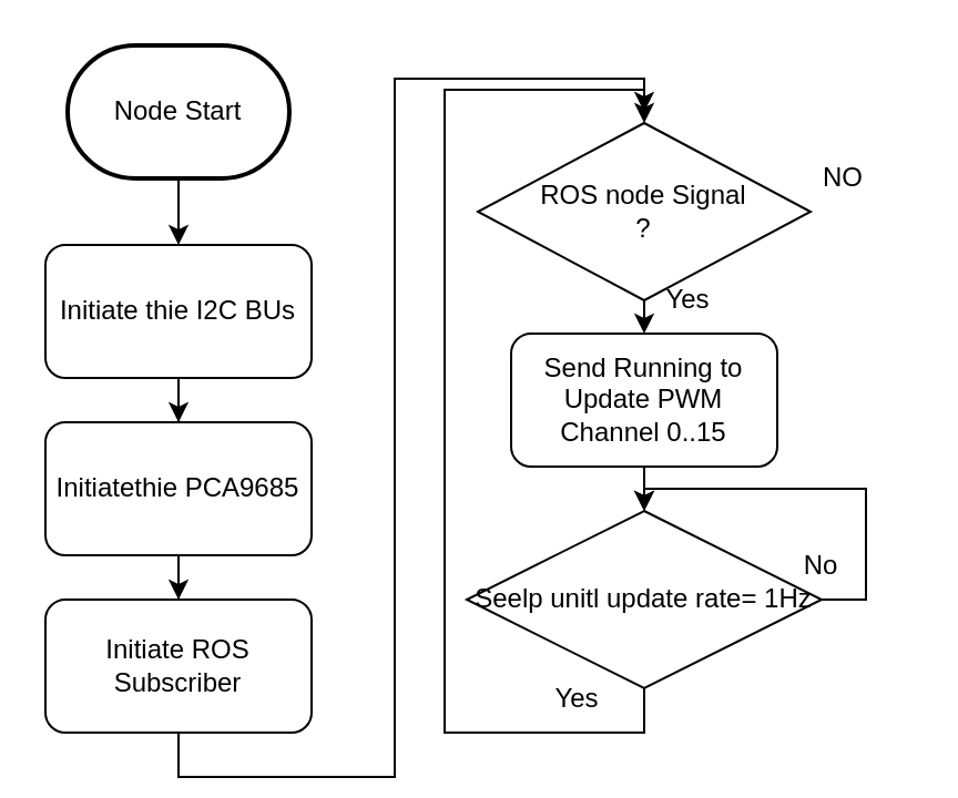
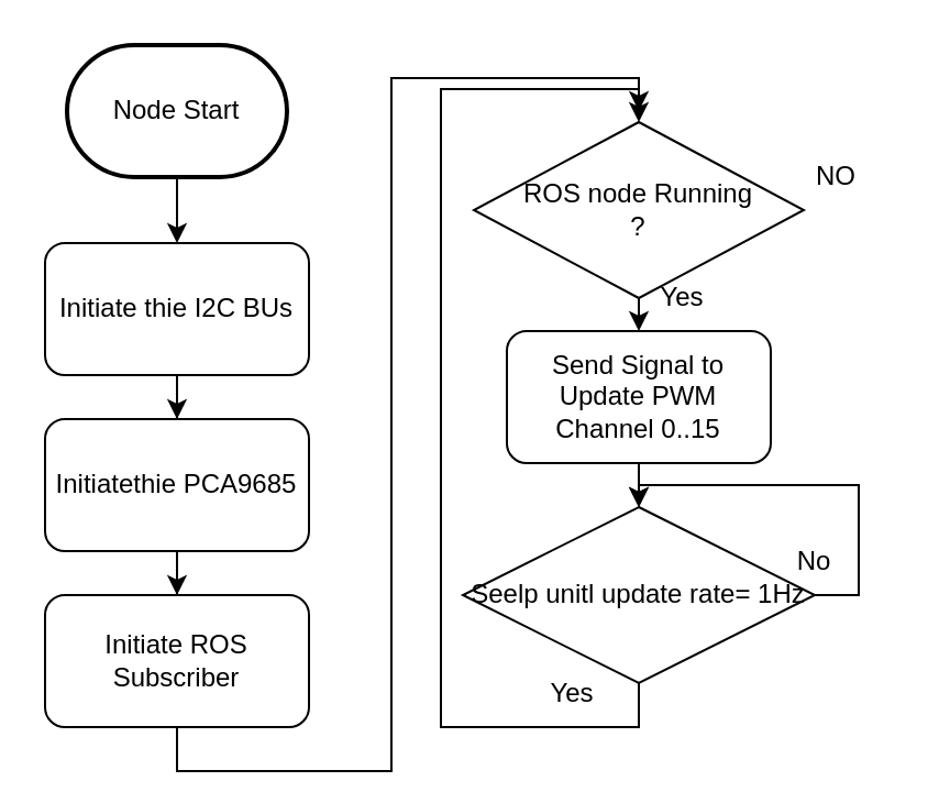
  <mxCell id="0" />
  <mxCell id="1" parent="0" />
  <mxCell id="2" style="edgeStyle=orthogonalEdgeStyle;rounded=0;orthogonalLoop=1;jettySize=auto;html=1;exitX=0.5;exitY=1;exitDx=0;exitDy=0;exitPerimeter=0;" edge="1" parent="1" source="3"><mxGeometry relative="1" as="geometry"><mxPoint x="80" y="110" as="targetPoint" /></mxGeometry></mxCell>
  <mxCell id="3" value="Node Start" style="strokeWidth=2;html=1;shape=mxgraph.flowchart.terminator;whiteSpace=wrap;" vertex="1" parent="1"><mxGeometry x="30" y="20" width="100" height="60" as="geometry" /></mxCell>
  <mxCell id="4" value="" style="edgeStyle=orthogonalEdgeStyle;rounded=0;orthogonalLoop=1;jettySize=auto;html=1;" edge="1" parent="1" source="5" target="7"><mxGeometry relative="1" as="geometry" /></mxCell>
  <mxCell id="5" value="Initiate thie I2C BUs" style="rounded=1;whiteSpace=wrap;html=1;" vertex="1" parent="1"><mxGeometry x="20" y="110" width="120" height="60" as="geometry" /></mxCell>
  <mxCell id="6" value="" style="edgeStyle=orthogonalEdgeStyle;rounded=0;orthogonalLoop=1;jettySize=auto;html=1;" edge="1" parent="1" source="7" target="9"><mxGeometry relative="1" as="geometry" /></mxCell>
  <mxCell id="7" value="Initiatethie PCA9685" style="rounded=1;whiteSpace=wrap;html=1;" vertex="1" parent="1"><mxGeometry x="20" y="190" width="120" height="60" as="geometry" /></mxCell>
  <mxCell id="8" style="edgeStyle=orthogonalEdgeStyle;rounded=0;orthogonalLoop=1;jettySize=auto;html=1;exitX=0.5;exitY=1;exitDx=0;exitDy=0;entryX=0.5;entryY=0;entryDx=0;entryDy=0;" edge="1" parent="1" source="9" target="15"><mxGeometry relative="1" as="geometry" /></mxCell>
  <mxCell id="9" value="Initiate ROS Subscriber" style="rounded=1;whiteSpace=wrap;html=1;" vertex="1" parent="1"><mxGeometry x="20" y="270" width="120" height="60" as="geometry" /></mxCell>
  <mxCell id="10" style="edgeStyle=orthogonalEdgeStyle;rounded=0;orthogonalLoop=1;jettySize=auto;html=1;exitX=0.5;exitY=1;exitDx=0;exitDy=0;entryX=0.5;entryY=0;entryDx=0;entryDy=0;" edge="1" parent="1" source="11" target="13"><mxGeometry relative="1" as="geometry" /></mxCell>
- <mxCell id="11" value="Send Running to Update PWM Channel 0..15" style="rounded=1;whiteSpace=wrap;html=1;" vertex="1" parent="1"><mxGeometry x="230" y="150" width="120" height="60" as="geometry" /></mxCell>
+ <mxCell id="11" value="Send Signal to Update PWM Channel 0..15" style="rounded=1;whiteSpace=wrap;html=1;" vertex="1" parent="1"><mxGeometry x="230" y="150" width="120" height="60" as="geometry" /></mxCell>
  <mxCell id="12" style="edgeStyle=orthogonalEdgeStyle;rounded=0;orthogonalLoop=1;jettySize=auto;html=1;exitX=0.5;exitY=1;exitDx=0;exitDy=0;" edge="1" parent="1" source="13"><mxGeometry relative="1" as="geometry"><mxPoint x="290" y="50" as="targetPoint" /><Array as="points"><mxPoint x="290" y="330" /><mxPoint x="200" y="330" /><mxPoint x="200" y="40" /><mxPoint x="290" y="40" /></Array></mxGeometry></mxCell>
  <mxCell id="13" value="Seelp unitl update rate= 1Hz" style="rhombus;whiteSpace=wrap;html=1;" vertex="1" parent="1"><mxGeometry x="210" y="230" width="160" height="80" as="geometry" /></mxCell>
  <mxCell id="14" style="edgeStyle=orthogonalEdgeStyle;rounded=0;orthogonalLoop=1;jettySize=auto;html=1;exitX=0.5;exitY=1;exitDx=0;exitDy=0;entryX=0.5;entryY=0;entryDx=0;entryDy=0;" edge="1" parent="1" source="15" target="11"><mxGeometry relative="1" as="geometry" /></mxCell>
- <mxCell id="15" value="ROS node Signal&lt;br&gt;?" style="rhombus;whiteSpace=wrap;html=1;" vertex="1" parent="1"><mxGeometry x="215" y="55" width="150" height="80" as="geometry" /></mxCell>
+ <mxCell id="15" value="ROS node Running&lt;br&gt;?" style="rhombus;whiteSpace=wrap;html=1;" vertex="1" parent="1"><mxGeometry x="215" y="55" width="150" height="80" as="geometry" /></mxCell>
  <mxCell id="16" style="edgeStyle=orthogonalEdgeStyle;rounded=0;orthogonalLoop=1;jettySize=auto;html=1;exitX=1;exitY=0.5;exitDx=0;exitDy=0;entryX=0.5;entryY=0;entryDx=0;entryDy=0;" edge="1" parent="1" source="13" target="13"><mxGeometry relative="1" as="geometry"><Array as="points"><mxPoint x="390" y="270" /><mxPoint x="390" y="220" /><mxPoint x="290" y="220" /></Array></mxGeometry></mxCell>
  <mxCell id="17" value="No" style="text;html=1;strokeColor=none;fillColor=none;align=center;verticalAlign=middle;whiteSpace=wrap;rounded=0;" vertex="1" parent="1"><mxGeometry x="340" y="240" width="60" height="30" as="geometry" /></mxCell>
  <mxCell id="18" value="Yes" style="text;html=1;strokeColor=none;fillColor=none;align=center;verticalAlign=middle;whiteSpace=wrap;rounded=0;" vertex="1" parent="1"><mxGeometry x="230" y="300" width="60" height="30" as="geometry" /></mxCell>
  <mxCell id="19" value="Yes" style="text;html=1;strokeColor=none;fillColor=none;align=center;verticalAlign=middle;whiteSpace=wrap;rounded=0;" vertex="1" parent="1"><mxGeometry x="280" y="120" width="60" height="30" as="geometry" /></mxCell>
  <mxCell id="20" value="NO" style="text;html=1;strokeColor=none;fillColor=none;align=center;verticalAlign=middle;whiteSpace=wrap;rounded=0;" vertex="1" parent="1"><mxGeometry x="350" y="65" width="60" height="30" as="geometry" /></mxCell>
